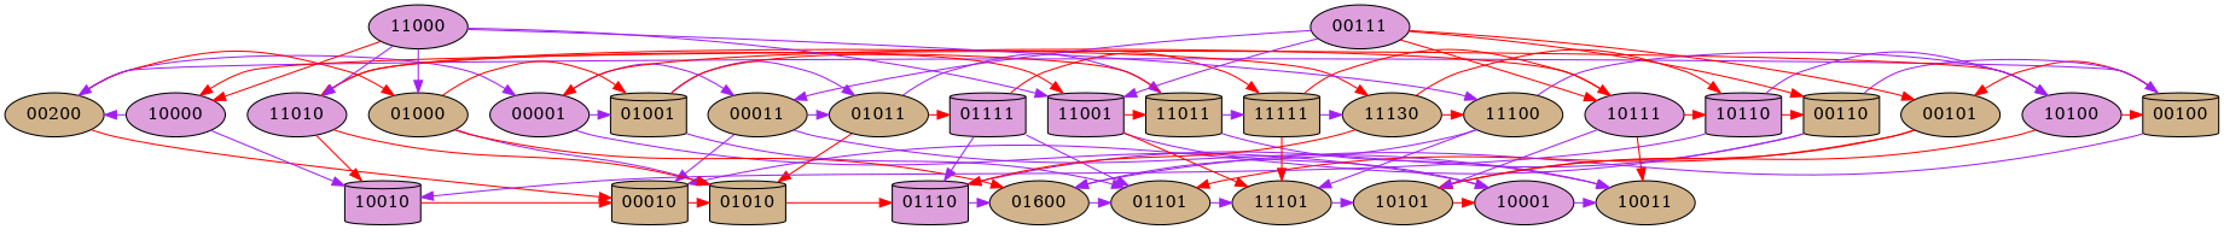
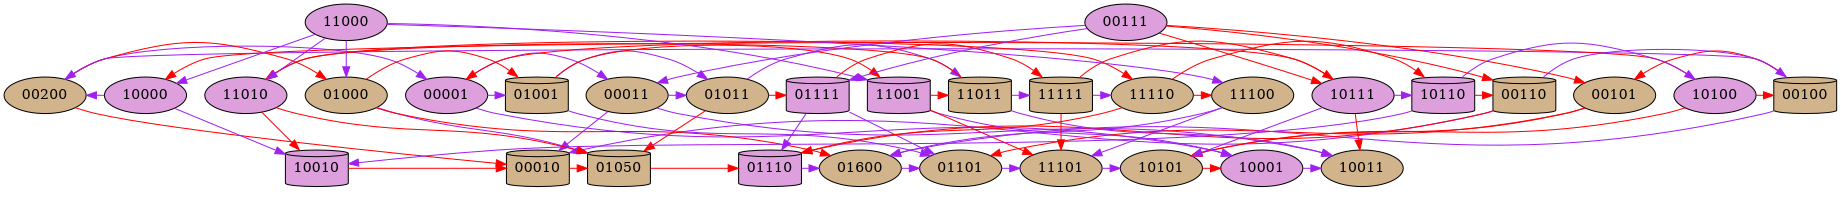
  digraph {
    node [fillcolor=tan shape=ellipse style=filled]
    edge [color=purple]
    n1 [label=00200]
    00001 [fillcolor=plum]
    00011
    00100 [shape=cylinder]
    00101
    00110 [shape=cylinder]
    01000
    01001 [shape=cylinder]
    01011
    01111 [fillcolor=plum shape=cylinder]
    10000 [fillcolor=plum]
    10100 [fillcolor=plum]
    10110 [fillcolor=plum shape=cylinder]
    10111 [fillcolor=plum]
    11001 [fillcolor=plum shape=cylinder]
    11010 [fillcolor=plum]
    11011 [shape=cylinder]
    11100
-   11110 [label=11130]
+   11110
    11111 [shape=cylinder]
    00111 [fillcolor=plum]
    11000 [fillcolor=plum]
    00010 [shape=cylinder]
-   01010 [shape=cylinder]
+   01010 [shape=cylinder label=01050]
    n25 [label=01600]
    01101
    01110 [fillcolor=plum shape=cylinder]
    10001 [fillcolor=plum]
    10010 [fillcolor=plum shape=cylinder]
    10011
    10101
    11101
    subgraph sub_1 {
      rank=same
      n1
      00001
      00011
      00100
      00101
      00110
      01000
      01001
      01011
      01111
      10000
      10100
      10110
      10111
      11001
      11010
      11011
      11100
      11110
      11111
    }
    subgraph sub_2 {
      rank=same
      00111
      11000
    }
    subgraph sub_3 {
      rank=same
      00010
      01010
      n25
      01101
      01110
      10001
      10010
      10011
      10101
      11101
    }
    n1 -> 00001
    n1 -> 01000 [color=red]
    n1 -> 00010 [color=red]
    00001 -> 00011
    00001 -> 01001
    00001 -> 10001
    00011 -> 01011
    00011 -> 00010
    00011 -> 10011
    00100 -> n1
    00100 -> 00101 [color=red]
    00100 -> n25
    00101 -> 01101 [color=red]
    00101 -> 10101 [color=red]
    00110 -> 00100
    00110 -> 00010
-   00110 -> 01110
+   00110 -> 01110 [color=red]
    01000 -> 01001 [color=red]
    01000 -> 01010
    01000 -> n25 [color=red]
    01001 -> 01011
    01001 -> 11001 [color=red]
    01001 -> 01101
    01011 -> 01111 [color=red]
    01011 -> 11011
    01011 -> 01010 [color=red]
    01111 -> 11111 [color=red]
    01111 -> 01101
    01111 -> 01110
    10000 -> n1
    10000 -> 10010
    10100 -> 00100 [color=red]
    10100 -> 10000 [color=red]
    10100 -> 10101 [color=red]
    10110 -> 00110 [color=red]
    10110 -> 10100
    10110 -> 10010
    10111 -> 00001 [color=red]
-   10111 -> 10110 [color=red]
+   10111 -> 10110
    10111 -> 10011 [color=red]
    10111 -> 10101
    11001 -> 11011 [color=red]
    11001 -> 10001
    11001 -> 11101 [color=red]
    11010 -> 11110 [color=red]
    11010 -> 01010 [color=red]
    11010 -> 10010 [color=red]
    11011 -> 11010 [color=red]
    11011 -> 11111
    11011 -> 10011
-   11100 -> 10100
    11100 -> n25
    11100 -> 11101
    11110 -> 10110 [color=red]
    11110 -> 11100 [color=red]
    11110 -> 01110 [color=red]
    11111 -> 10111 [color=red]
    11111 -> 11110
    11111 -> 11101 [color=red]
    00111 -> 00011
    00111 -> 00101 [color=red]
    00111 -> 00110 [color=red]
-   00111 -> 11001
+   00111 -> 01111
    00111 -> 10111 [color=red]
    11000 -> 01000
-   11000 -> 10000 [color=red]
+   11000 -> 10000
    11000 -> 11001
    11000 -> 11010
    11000 -> 11100
    00010 -> 01010 [color=red]
    01010 -> 01110 [color=red]
    n25 -> 01101
    01101 -> 11101
    01110 -> n25
    10001 -> 10011
    10010 -> 00010 [color=red]
    10101 -> 10001 [color=red]
    11101 -> 10101
  }
